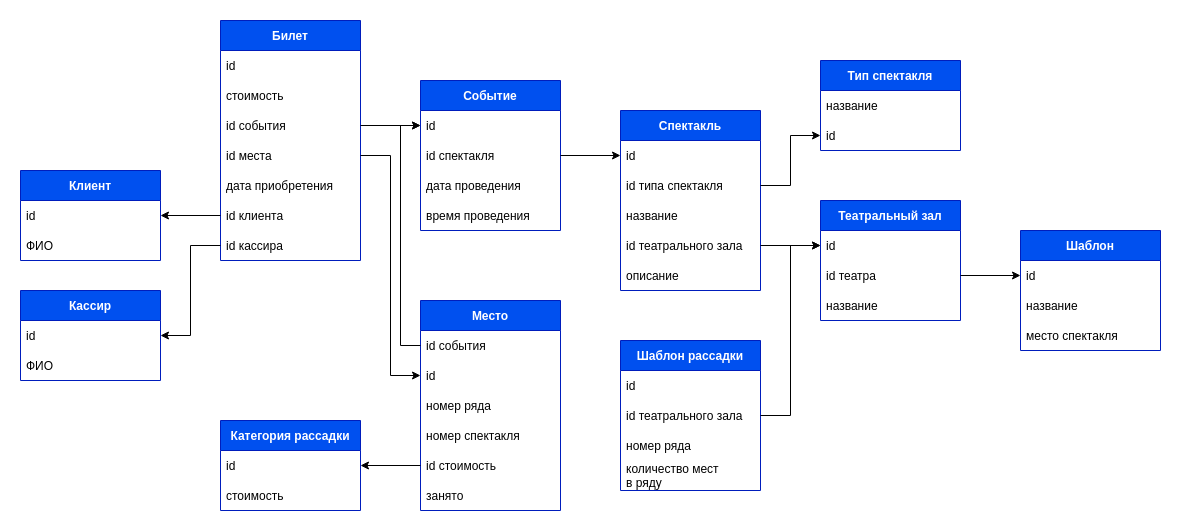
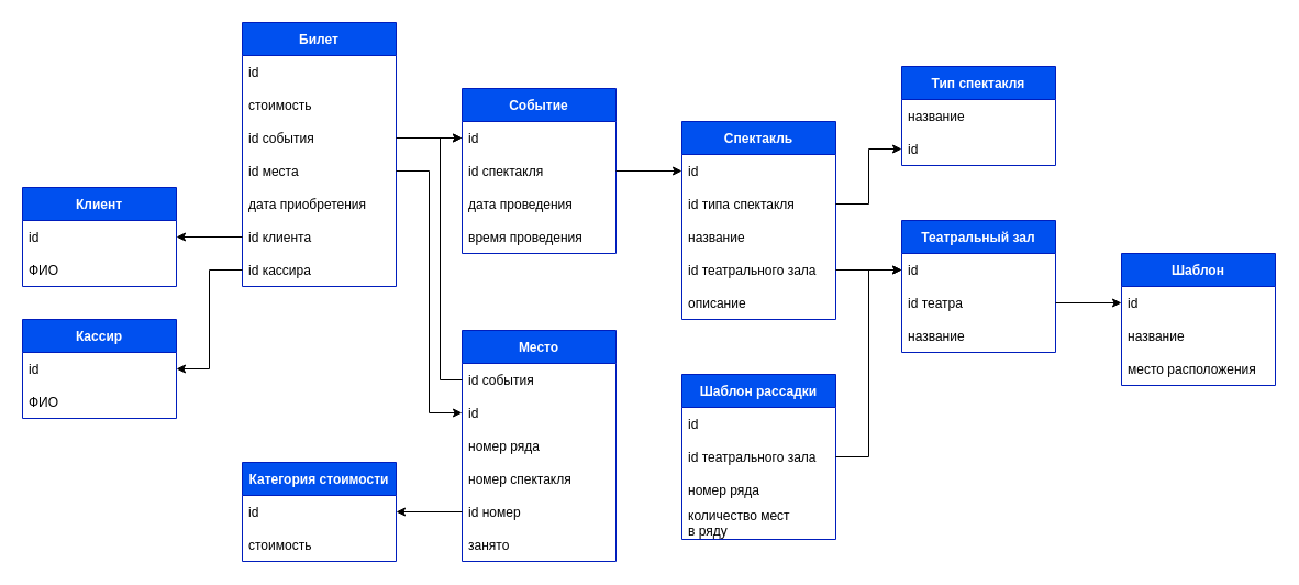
  <mxCell id="0" />
  <mxCell id="1" parent="0" />
  <mxCell id="2" value="Кассир" style="swimlane;fontStyle=1;childLayout=stackLayout;horizontal=1;startSize=30;horizontalStack=0;resizeParent=1;resizeParentMax=0;resizeLast=0;collapsible=1;marginBottom=0;fillColor=#0050ef;fontColor=#ffffff;strokeColor=#001DBC;fontSize=12;" vertex="1" parent="1"><mxGeometry x="20" y="290" width="140" height="90" as="geometry" /></mxCell>
  <mxCell id="3" value="id" style="text;strokeColor=none;fillColor=none;align=left;verticalAlign=middle;spacingLeft=4;spacingRight=4;overflow=hidden;points=[[0,0.5],[1,0.5]];portConstraint=eastwest;rotatable=0;" vertex="1" parent="2"><mxGeometry y="30" width="140" height="30" as="geometry" /></mxCell>
  <mxCell id="4" value="ФИО" style="text;strokeColor=none;fillColor=none;align=left;verticalAlign=middle;spacingLeft=4;spacingRight=4;overflow=hidden;points=[[0,0.5],[1,0.5]];portConstraint=eastwest;rotatable=0;" vertex="1" parent="2"><mxGeometry y="60" width="140" height="30" as="geometry" /></mxCell>
  <mxCell id="5" value="Шаблон" style="swimlane;fontStyle=1;childLayout=stackLayout;horizontal=1;startSize=30;horizontalStack=0;resizeParent=1;resizeParentMax=0;resizeLast=0;collapsible=1;marginBottom=0;fillColor=#0050ef;fontColor=#ffffff;strokeColor=#001DBC;fontSize=12;" vertex="1" parent="1"><mxGeometry x="1020" y="230" width="140" height="120" as="geometry" /></mxCell>
  <mxCell id="6" value="id" style="text;strokeColor=none;fillColor=none;align=left;verticalAlign=middle;spacingLeft=4;spacingRight=4;overflow=hidden;points=[[0,0.5],[1,0.5]];portConstraint=eastwest;rotatable=0;" vertex="1" parent="5"><mxGeometry y="30" width="140" height="30" as="geometry" /></mxCell>
  <mxCell id="7" value="название" style="text;strokeColor=none;fillColor=none;align=left;verticalAlign=middle;spacingLeft=4;spacingRight=4;overflow=hidden;points=[[0,0.5],[1,0.5]];portConstraint=eastwest;rotatable=0;" vertex="1" parent="5"><mxGeometry y="60" width="140" height="30" as="geometry" /></mxCell>
- <mxCell id="8" value="место спектакля" style="text;strokeColor=none;fillColor=none;align=left;verticalAlign=middle;spacingLeft=4;spacingRight=4;overflow=hidden;points=[[0,0.5],[1,0.5]];portConstraint=eastwest;rotatable=0;fontSize=12;" vertex="1" parent="5"><mxGeometry y="90" width="140" height="30" as="geometry" /></mxCell>
+ <mxCell id="8" value="место расположения" style="text;strokeColor=none;fillColor=none;align=left;verticalAlign=middle;spacingLeft=4;spacingRight=4;overflow=hidden;points=[[0,0.5],[1,0.5]];portConstraint=eastwest;rotatable=0;fontSize=12;" vertex="1" parent="5"><mxGeometry y="90" width="140" height="30" as="geometry" /></mxCell>
  <mxCell id="9" value="Событие" style="swimlane;fontStyle=1;childLayout=stackLayout;horizontal=1;startSize=30;horizontalStack=0;resizeParent=1;resizeParentMax=0;resizeLast=0;collapsible=1;marginBottom=0;fillColor=#0050ef;fontColor=#ffffff;strokeColor=#001DBC;fontSize=12;" vertex="1" parent="1"><mxGeometry x="420" y="80" width="140" height="150" as="geometry" /></mxCell>
  <mxCell id="10" value="id" style="text;strokeColor=none;fillColor=none;align=left;verticalAlign=middle;spacingLeft=4;spacingRight=4;overflow=hidden;points=[[0,0.5],[1,0.5]];portConstraint=eastwest;rotatable=0;" vertex="1" parent="9"><mxGeometry y="30" width="140" height="30" as="geometry" /></mxCell>
  <mxCell id="11" value="id спектакля" style="text;strokeColor=none;fillColor=none;align=left;verticalAlign=middle;spacingLeft=4;spacingRight=4;overflow=hidden;points=[[0,0.5],[1,0.5]];portConstraint=eastwest;rotatable=0;" vertex="1" parent="9"><mxGeometry y="60" width="140" height="30" as="geometry" /></mxCell>
  <mxCell id="12" value="дата проведения" style="text;strokeColor=none;fillColor=none;align=left;verticalAlign=middle;spacingLeft=4;spacingRight=4;overflow=hidden;points=[[0,0.5],[1,0.5]];portConstraint=eastwest;rotatable=0;fontSize=12;" vertex="1" parent="9"><mxGeometry y="90" width="140" height="30" as="geometry" /></mxCell>
  <mxCell id="13" value="время проведения" style="text;strokeColor=none;fillColor=none;align=left;verticalAlign=middle;spacingLeft=4;spacingRight=4;overflow=hidden;points=[[0,0.5],[1,0.5]];portConstraint=eastwest;rotatable=0;fontSize=12;" vertex="1" parent="9"><mxGeometry y="120" width="140" height="30" as="geometry" /></mxCell>
  <mxCell id="14" value="Билет" style="swimlane;fontStyle=1;childLayout=stackLayout;horizontal=1;startSize=30;horizontalStack=0;resizeParent=1;resizeParentMax=0;resizeLast=0;collapsible=1;marginBottom=0;fillColor=#0050ef;fontColor=#ffffff;strokeColor=#001DBC;fontSize=12;" vertex="1" parent="1"><mxGeometry x="220" y="20" width="140" height="240" as="geometry" /></mxCell>
  <mxCell id="15" value="id" style="text;strokeColor=none;fillColor=none;align=left;verticalAlign=middle;spacingLeft=4;spacingRight=4;overflow=hidden;points=[[0,0.5],[1,0.5]];portConstraint=eastwest;rotatable=0;" vertex="1" parent="14"><mxGeometry y="30" width="140" height="30" as="geometry" /></mxCell>
  <mxCell id="16" value="стоимость" style="text;strokeColor=none;fillColor=none;align=left;verticalAlign=middle;spacingLeft=4;spacingRight=4;overflow=hidden;points=[[0,0.5],[1,0.5]];portConstraint=eastwest;rotatable=0;fontSize=12;" vertex="1" parent="14"><mxGeometry y="60" width="140" height="30" as="geometry" /></mxCell>
  <mxCell id="17" value="id события" style="text;strokeColor=none;fillColor=none;align=left;verticalAlign=middle;spacingLeft=4;spacingRight=4;overflow=hidden;points=[[0,0.5],[1,0.5]];portConstraint=eastwest;rotatable=0;fontSize=12;" vertex="1" parent="14"><mxGeometry y="90" width="140" height="30" as="geometry" /></mxCell>
  <mxCell id="18" value="id места" style="text;strokeColor=none;fillColor=none;align=left;verticalAlign=middle;spacingLeft=4;spacingRight=4;overflow=hidden;points=[[0,0.5],[1,0.5]];portConstraint=eastwest;rotatable=0;" vertex="1" parent="14"><mxGeometry y="120" width="140" height="30" as="geometry" /></mxCell>
  <mxCell id="19" value="дата приобретения" style="text;strokeColor=none;fillColor=none;align=left;verticalAlign=middle;spacingLeft=4;spacingRight=4;overflow=hidden;points=[[0,0.5],[1,0.5]];portConstraint=eastwest;rotatable=0;fontSize=12;" vertex="1" parent="14"><mxGeometry y="150" width="140" height="30" as="geometry" /></mxCell>
  <mxCell id="20" value="id клиента" style="text;strokeColor=none;fillColor=none;align=left;verticalAlign=middle;spacingLeft=4;spacingRight=4;overflow=hidden;points=[[0,0.5],[1,0.5]];portConstraint=eastwest;rotatable=0;fontSize=12;" vertex="1" parent="14"><mxGeometry y="180" width="140" height="30" as="geometry" /></mxCell>
  <mxCell id="21" value="id кассира" style="text;strokeColor=none;fillColor=none;align=left;verticalAlign=middle;spacingLeft=4;spacingRight=4;overflow=hidden;points=[[0,0.5],[1,0.5]];portConstraint=eastwest;rotatable=0;fontSize=12;" vertex="1" parent="14"><mxGeometry y="210" width="140" height="30" as="geometry" /></mxCell>
  <mxCell id="22" value="Клиент" style="swimlane;fontStyle=1;childLayout=stackLayout;horizontal=1;startSize=30;horizontalStack=0;resizeParent=1;resizeParentMax=0;resizeLast=0;collapsible=1;marginBottom=0;fillColor=#0050ef;fontColor=#ffffff;strokeColor=#001DBC;fontSize=12;" vertex="1" parent="1"><mxGeometry x="20" y="170" width="140" height="90" as="geometry" /></mxCell>
  <mxCell id="23" value="id" style="text;strokeColor=none;fillColor=none;align=left;verticalAlign=middle;spacingLeft=4;spacingRight=4;overflow=hidden;points=[[0,0.5],[1,0.5]];portConstraint=eastwest;rotatable=0;" vertex="1" parent="22"><mxGeometry y="30" width="140" height="30" as="geometry" /></mxCell>
  <mxCell id="24" value="ФИО" style="text;strokeColor=none;fillColor=none;align=left;verticalAlign=middle;spacingLeft=4;spacingRight=4;overflow=hidden;points=[[0,0.5],[1,0.5]];portConstraint=eastwest;rotatable=0;" vertex="1" parent="22"><mxGeometry y="60" width="140" height="30" as="geometry" /></mxCell>
  <mxCell id="25" value="Спектакль" style="swimlane;fontStyle=1;childLayout=stackLayout;horizontal=1;startSize=30;horizontalStack=0;resizeParent=1;resizeParentMax=0;resizeLast=0;collapsible=1;marginBottom=0;fillColor=#0050ef;fontColor=#ffffff;strokeColor=#001DBC;fontSize=12;" vertex="1" parent="1"><mxGeometry x="620" y="110" width="140" height="180" as="geometry" /></mxCell>
  <mxCell id="26" value="id" style="text;strokeColor=none;fillColor=none;align=left;verticalAlign=middle;spacingLeft=4;spacingRight=4;overflow=hidden;points=[[0,0.5],[1,0.5]];portConstraint=eastwest;rotatable=0;" vertex="1" parent="25"><mxGeometry y="30" width="140" height="30" as="geometry" /></mxCell>
  <mxCell id="27" value="id типа спектакля" style="text;strokeColor=none;fillColor=none;align=left;verticalAlign=middle;spacingLeft=4;spacingRight=4;overflow=hidden;points=[[0,0.5],[1,0.5]];portConstraint=eastwest;rotatable=0;fontSize=12;" vertex="1" parent="25"><mxGeometry y="60" width="140" height="30" as="geometry" /></mxCell>
  <mxCell id="28" value="название" style="text;strokeColor=none;fillColor=none;align=left;verticalAlign=middle;spacingLeft=4;spacingRight=4;overflow=hidden;points=[[0,0.5],[1,0.5]];portConstraint=eastwest;rotatable=0;" vertex="1" parent="25"><mxGeometry y="90" width="140" height="30" as="geometry" /></mxCell>
  <mxCell id="29" value="id театрального зала" style="text;strokeColor=none;fillColor=none;align=left;verticalAlign=middle;spacingLeft=4;spacingRight=4;overflow=hidden;points=[[0,0.5],[1,0.5]];portConstraint=eastwest;rotatable=0;fontSize=12;" vertex="1" parent="25"><mxGeometry y="120" width="140" height="30" as="geometry" /></mxCell>
  <mxCell id="30" value="описание" style="text;strokeColor=none;fillColor=none;align=left;verticalAlign=middle;spacingLeft=4;spacingRight=4;overflow=hidden;points=[[0,0.5],[1,0.5]];portConstraint=eastwest;rotatable=0;fontSize=12;" vertex="1" parent="25"><mxGeometry y="150" width="140" height="30" as="geometry" /></mxCell>
  <mxCell id="31" style="edgeStyle=orthogonalEdgeStyle;rounded=0;orthogonalLoop=1;jettySize=auto;html=1;entryX=0;entryY=0.5;entryDx=0;entryDy=0;fontSize=12;" edge="1" parent="1" source="17" target="10"><mxGeometry relative="1" as="geometry" /></mxCell>
  <mxCell id="32" style="edgeStyle=orthogonalEdgeStyle;rounded=0;orthogonalLoop=1;jettySize=auto;html=1;entryX=0;entryY=0.5;entryDx=0;entryDy=0;fontSize=12;" edge="1" parent="1" source="11" target="26"><mxGeometry relative="1" as="geometry" /></mxCell>
  <mxCell id="33" style="edgeStyle=orthogonalEdgeStyle;rounded=0;orthogonalLoop=1;jettySize=auto;html=1;entryX=1;entryY=0.5;entryDx=0;entryDy=0;fontSize=12;" edge="1" parent="1" source="20" target="23"><mxGeometry relative="1" as="geometry" /></mxCell>
  <mxCell id="34" style="edgeStyle=orthogonalEdgeStyle;rounded=0;orthogonalLoop=1;jettySize=auto;html=1;entryX=1;entryY=0.5;entryDx=0;entryDy=0;fontSize=12;" edge="1" parent="1" source="21" target="3"><mxGeometry relative="1" as="geometry" /></mxCell>
  <mxCell id="35" value="Театральный зал" style="swimlane;fontStyle=1;childLayout=stackLayout;horizontal=1;startSize=30;horizontalStack=0;resizeParent=1;resizeParentMax=0;resizeLast=0;collapsible=1;marginBottom=0;fillColor=#0050ef;fontColor=#ffffff;strokeColor=#001DBC;fontSize=12;" vertex="1" parent="1"><mxGeometry x="820" y="200" width="140" height="120" as="geometry" /></mxCell>
  <mxCell id="36" value="id" style="text;strokeColor=none;fillColor=none;align=left;verticalAlign=middle;spacingLeft=4;spacingRight=4;overflow=hidden;points=[[0,0.5],[1,0.5]];portConstraint=eastwest;rotatable=0;" vertex="1" parent="35"><mxGeometry y="30" width="140" height="30" as="geometry" /></mxCell>
  <mxCell id="37" value="id театра" style="text;strokeColor=none;fillColor=none;align=left;verticalAlign=middle;spacingLeft=4;spacingRight=4;overflow=hidden;points=[[0,0.5],[1,0.5]];portConstraint=eastwest;rotatable=0;" vertex="1" parent="35"><mxGeometry y="60" width="140" height="30" as="geometry" /></mxCell>
  <mxCell id="38" value="название" style="text;strokeColor=none;fillColor=none;align=left;verticalAlign=middle;spacingLeft=4;spacingRight=4;overflow=hidden;points=[[0,0.5],[1,0.5]];portConstraint=eastwest;rotatable=0;fontSize=12;" vertex="1" parent="35"><mxGeometry y="90" width="140" height="30" as="geometry" /></mxCell>
  <mxCell id="39" style="edgeStyle=orthogonalEdgeStyle;rounded=0;orthogonalLoop=1;jettySize=auto;html=1;fontSize=12;" edge="1" parent="1" source="29" target="36"><mxGeometry relative="1" as="geometry" /></mxCell>
  <mxCell id="40" style="edgeStyle=orthogonalEdgeStyle;rounded=0;orthogonalLoop=1;jettySize=auto;html=1;entryX=0;entryY=0.5;entryDx=0;entryDy=0;fontSize=12;" edge="1" parent="1" source="37" target="6"><mxGeometry relative="1" as="geometry" /></mxCell>
  <mxCell id="41" value="Шаблон рассадки" style="swimlane;fontStyle=1;childLayout=stackLayout;horizontal=1;startSize=30;horizontalStack=0;resizeParent=1;resizeParentMax=0;resizeLast=0;collapsible=1;marginBottom=0;fillColor=#0050ef;fontColor=#ffffff;strokeColor=#001DBC;fontSize=12;" vertex="1" parent="1"><mxGeometry x="620" y="340" width="140" height="150" as="geometry" /></mxCell>
  <mxCell id="42" value="id" style="text;strokeColor=none;fillColor=none;align=left;verticalAlign=middle;spacingLeft=4;spacingRight=4;overflow=hidden;points=[[0,0.5],[1,0.5]];portConstraint=eastwest;rotatable=0;" vertex="1" parent="41"><mxGeometry y="30" width="140" height="30" as="geometry" /></mxCell>
  <mxCell id="43" value="id театрального зала" style="text;strokeColor=none;fillColor=none;align=left;verticalAlign=middle;spacingLeft=4;spacingRight=4;overflow=hidden;points=[[0,0.5],[1,0.5]];portConstraint=eastwest;rotatable=0;" vertex="1" parent="41"><mxGeometry y="60" width="140" height="30" as="geometry" /></mxCell>
  <mxCell id="44" value="номер ряда" style="text;strokeColor=none;fillColor=none;align=left;verticalAlign=middle;spacingLeft=4;spacingRight=4;overflow=hidden;points=[[0,0.5],[1,0.5]];portConstraint=eastwest;rotatable=0;fontSize=12;" vertex="1" parent="41"><mxGeometry y="90" width="140" height="30" as="geometry" /></mxCell>
  <mxCell id="45" value="количество мест&#10;в ряду" style="text;strokeColor=none;fillColor=none;align=left;verticalAlign=middle;spacingLeft=4;spacingRight=4;overflow=hidden;points=[[0,0.5],[1,0.5]];portConstraint=eastwest;rotatable=0;fontSize=12;" vertex="1" parent="41"><mxGeometry y="120" width="140" height="30" as="geometry" /></mxCell>
  <mxCell id="46" value="Тип спектакля" style="swimlane;fontStyle=1;childLayout=stackLayout;horizontal=1;startSize=30;horizontalStack=0;resizeParent=1;resizeParentMax=0;resizeLast=0;collapsible=1;marginBottom=0;fillColor=#0050ef;fontColor=#ffffff;strokeColor=#001DBC;fontSize=12;" vertex="1" parent="1"><mxGeometry x="820" y="60" width="140" height="90" as="geometry" /></mxCell>
  <mxCell id="47" value="название" style="text;strokeColor=none;fillColor=none;align=left;verticalAlign=middle;spacingLeft=4;spacingRight=4;overflow=hidden;points=[[0,0.5],[1,0.5]];portConstraint=eastwest;rotatable=0;" vertex="1" parent="46"><mxGeometry y="30" width="140" height="30" as="geometry" /></mxCell>
  <mxCell id="48" value="id" style="text;strokeColor=none;fillColor=none;align=left;verticalAlign=middle;spacingLeft=4;spacingRight=4;overflow=hidden;points=[[0,0.5],[1,0.5]];portConstraint=eastwest;rotatable=0;" vertex="1" parent="46"><mxGeometry y="60" width="140" height="30" as="geometry" /></mxCell>
  <mxCell id="49" style="edgeStyle=orthogonalEdgeStyle;rounded=0;orthogonalLoop=1;jettySize=auto;html=1;entryX=0;entryY=0.5;entryDx=0;entryDy=0;fontSize=12;" edge="1" parent="1" source="27" target="48"><mxGeometry relative="1" as="geometry" /></mxCell>
  <mxCell id="50" style="edgeStyle=orthogonalEdgeStyle;rounded=0;orthogonalLoop=1;jettySize=auto;html=1;entryX=0;entryY=0.5;entryDx=0;entryDy=0;fontSize=12;" edge="1" parent="1" source="43" target="36"><mxGeometry relative="1" as="geometry" /></mxCell>
  <mxCell id="51" value="Место" style="swimlane;fontStyle=1;childLayout=stackLayout;horizontal=1;startSize=30;horizontalStack=0;resizeParent=1;resizeParentMax=0;resizeLast=0;collapsible=1;marginBottom=0;fillColor=#0050ef;fontColor=#ffffff;strokeColor=#001DBC;fontSize=12;" vertex="1" parent="1"><mxGeometry x="420" y="300" width="140" height="210" as="geometry" /></mxCell>
  <mxCell id="52" value="id события" style="text;strokeColor=none;fillColor=none;align=left;verticalAlign=middle;spacingLeft=4;spacingRight=4;overflow=hidden;points=[[0,0.5],[1,0.5]];portConstraint=eastwest;rotatable=0;" vertex="1" parent="51"><mxGeometry y="30" width="140" height="30" as="geometry" /></mxCell>
  <mxCell id="53" value="id" style="text;strokeColor=none;fillColor=none;align=left;verticalAlign=middle;spacingLeft=4;spacingRight=4;overflow=hidden;points=[[0,0.5],[1,0.5]];portConstraint=eastwest;rotatable=0;" vertex="1" parent="51"><mxGeometry y="60" width="140" height="30" as="geometry" /></mxCell>
  <mxCell id="54" value="номер ряда" style="text;strokeColor=none;fillColor=none;align=left;verticalAlign=middle;spacingLeft=4;spacingRight=4;overflow=hidden;points=[[0,0.5],[1,0.5]];portConstraint=eastwest;rotatable=0;fontSize=12;" vertex="1" parent="51"><mxGeometry y="90" width="140" height="30" as="geometry" /></mxCell>
  <mxCell id="55" value="номер спектакля" style="text;strokeColor=none;fillColor=none;align=left;verticalAlign=middle;spacingLeft=4;spacingRight=4;overflow=hidden;points=[[0,0.5],[1,0.5]];portConstraint=eastwest;rotatable=0;fontSize=12;" vertex="1" parent="51"><mxGeometry y="120" width="140" height="30" as="geometry" /></mxCell>
- <mxCell id="56" value="id стоимость" style="text;strokeColor=none;fillColor=none;align=left;verticalAlign=middle;spacingLeft=4;spacingRight=4;overflow=hidden;points=[[0,0.5],[1,0.5]];portConstraint=eastwest;rotatable=0;fontSize=12;" vertex="1" parent="51"><mxGeometry y="150" width="140" height="30" as="geometry" /></mxCell>
+ <mxCell id="56" value="id номер" style="text;strokeColor=none;fillColor=none;align=left;verticalAlign=middle;spacingLeft=4;spacingRight=4;overflow=hidden;points=[[0,0.5],[1,0.5]];portConstraint=eastwest;rotatable=0;fontSize=12;" vertex="1" parent="51"><mxGeometry y="150" width="140" height="30" as="geometry" /></mxCell>
  <mxCell id="57" value="занято" style="text;strokeColor=none;fillColor=none;align=left;verticalAlign=middle;spacingLeft=4;spacingRight=4;overflow=hidden;points=[[0,0.5],[1,0.5]];portConstraint=eastwest;rotatable=0;fontSize=12;" vertex="1" parent="51"><mxGeometry y="180" width="140" height="30" as="geometry" /></mxCell>
  <mxCell id="58" style="edgeStyle=orthogonalEdgeStyle;rounded=0;orthogonalLoop=1;jettySize=auto;html=1;entryX=0;entryY=0.5;entryDx=0;entryDy=0;fontSize=12;" edge="1" parent="1" source="52" target="10"><mxGeometry relative="1" as="geometry" /></mxCell>
  <mxCell id="59" style="edgeStyle=orthogonalEdgeStyle;rounded=0;orthogonalLoop=1;jettySize=auto;html=1;entryX=0;entryY=0.5;entryDx=0;entryDy=0;fontSize=12;" edge="1" parent="1" source="18" target="53"><mxGeometry relative="1" as="geometry" /></mxCell>
- <mxCell id="60" value="Категория рассадки" style="swimlane;fontStyle=1;childLayout=stackLayout;horizontal=1;startSize=30;horizontalStack=0;resizeParent=1;resizeParentMax=0;resizeLast=0;collapsible=1;marginBottom=0;fillColor=#0050ef;fontColor=#ffffff;strokeColor=#001DBC;fontSize=12;" vertex="1" parent="1"><mxGeometry x="220" y="420" width="140" height="90" as="geometry" /></mxCell>
+ <mxCell id="60" value="Категория стоимости" style="swimlane;fontStyle=1;childLayout=stackLayout;horizontal=1;startSize=30;horizontalStack=0;resizeParent=1;resizeParentMax=0;resizeLast=0;collapsible=1;marginBottom=0;fillColor=#0050ef;fontColor=#ffffff;strokeColor=#001DBC;fontSize=12;" vertex="1" parent="1"><mxGeometry x="220" y="420" width="140" height="90" as="geometry" /></mxCell>
  <mxCell id="61" value="id" style="text;strokeColor=none;fillColor=none;align=left;verticalAlign=middle;spacingLeft=4;spacingRight=4;overflow=hidden;points=[[0,0.5],[1,0.5]];portConstraint=eastwest;rotatable=0;" vertex="1" parent="60"><mxGeometry y="30" width="140" height="30" as="geometry" /></mxCell>
  <mxCell id="62" value="стоимость" style="text;strokeColor=none;fillColor=none;align=left;verticalAlign=middle;spacingLeft=4;spacingRight=4;overflow=hidden;points=[[0,0.5],[1,0.5]];portConstraint=eastwest;rotatable=0;fontSize=12;" vertex="1" parent="60"><mxGeometry y="60" width="140" height="30" as="geometry" /></mxCell>
  <mxCell id="63" style="edgeStyle=orthogonalEdgeStyle;rounded=0;orthogonalLoop=1;jettySize=auto;html=1;entryX=1;entryY=0.5;entryDx=0;entryDy=0;fontSize=12;" edge="1" parent="1" source="56" target="61"><mxGeometry relative="1" as="geometry" /></mxCell>
